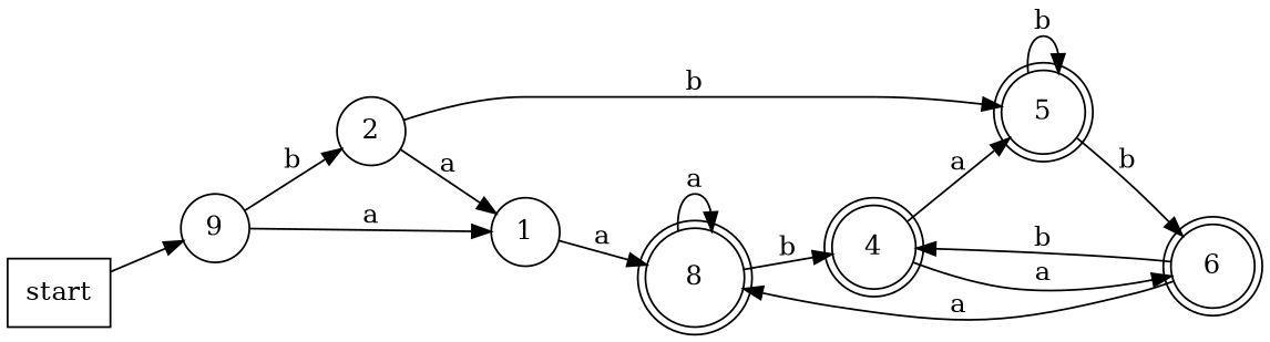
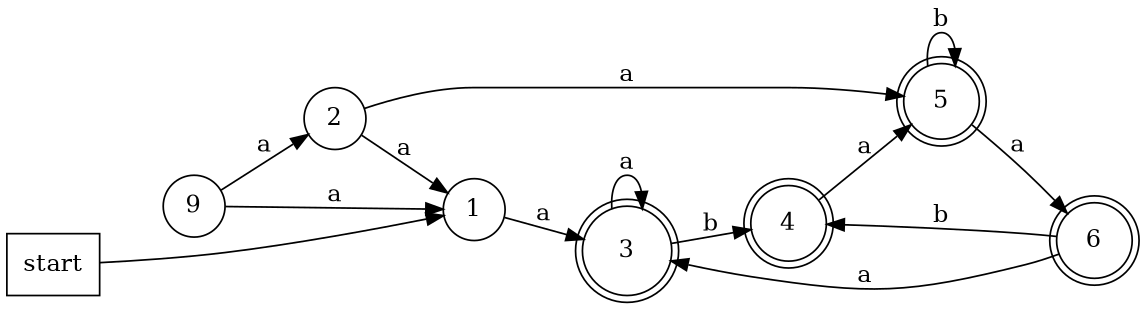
  digraph {
    rankdir=LR
    node [shape=doublecircle]
    start [shape=box]
    n2 [label=9 shape=circle]
    1 [shape=circle]
    2 [shape=circle]
-   3 [label=8]
+   3
    5
    4
    6
-   start -> n2
+   start -> 1
    n2 -> 1 [label=a]
-   n2 -> 2 [label=b]
+   n2 -> 2 [label=a]
    1 -> 3 [label=a]
    2 -> 1 [label=a]
-   2 -> 5 [label=b]
+   2 -> 5 [label=a]
    3 -> 3 [label=a]
    3 -> 4 [label=b]
    5 -> 5 [label=b]
-   5 -> 6 [label=b]
+   5 -> 6 [label=a]
    4 -> 5 [label=a]
-   4 -> 6 [label=a]
    6 -> 3 [label=a]
    6 -> 4 [label=b]
  }
